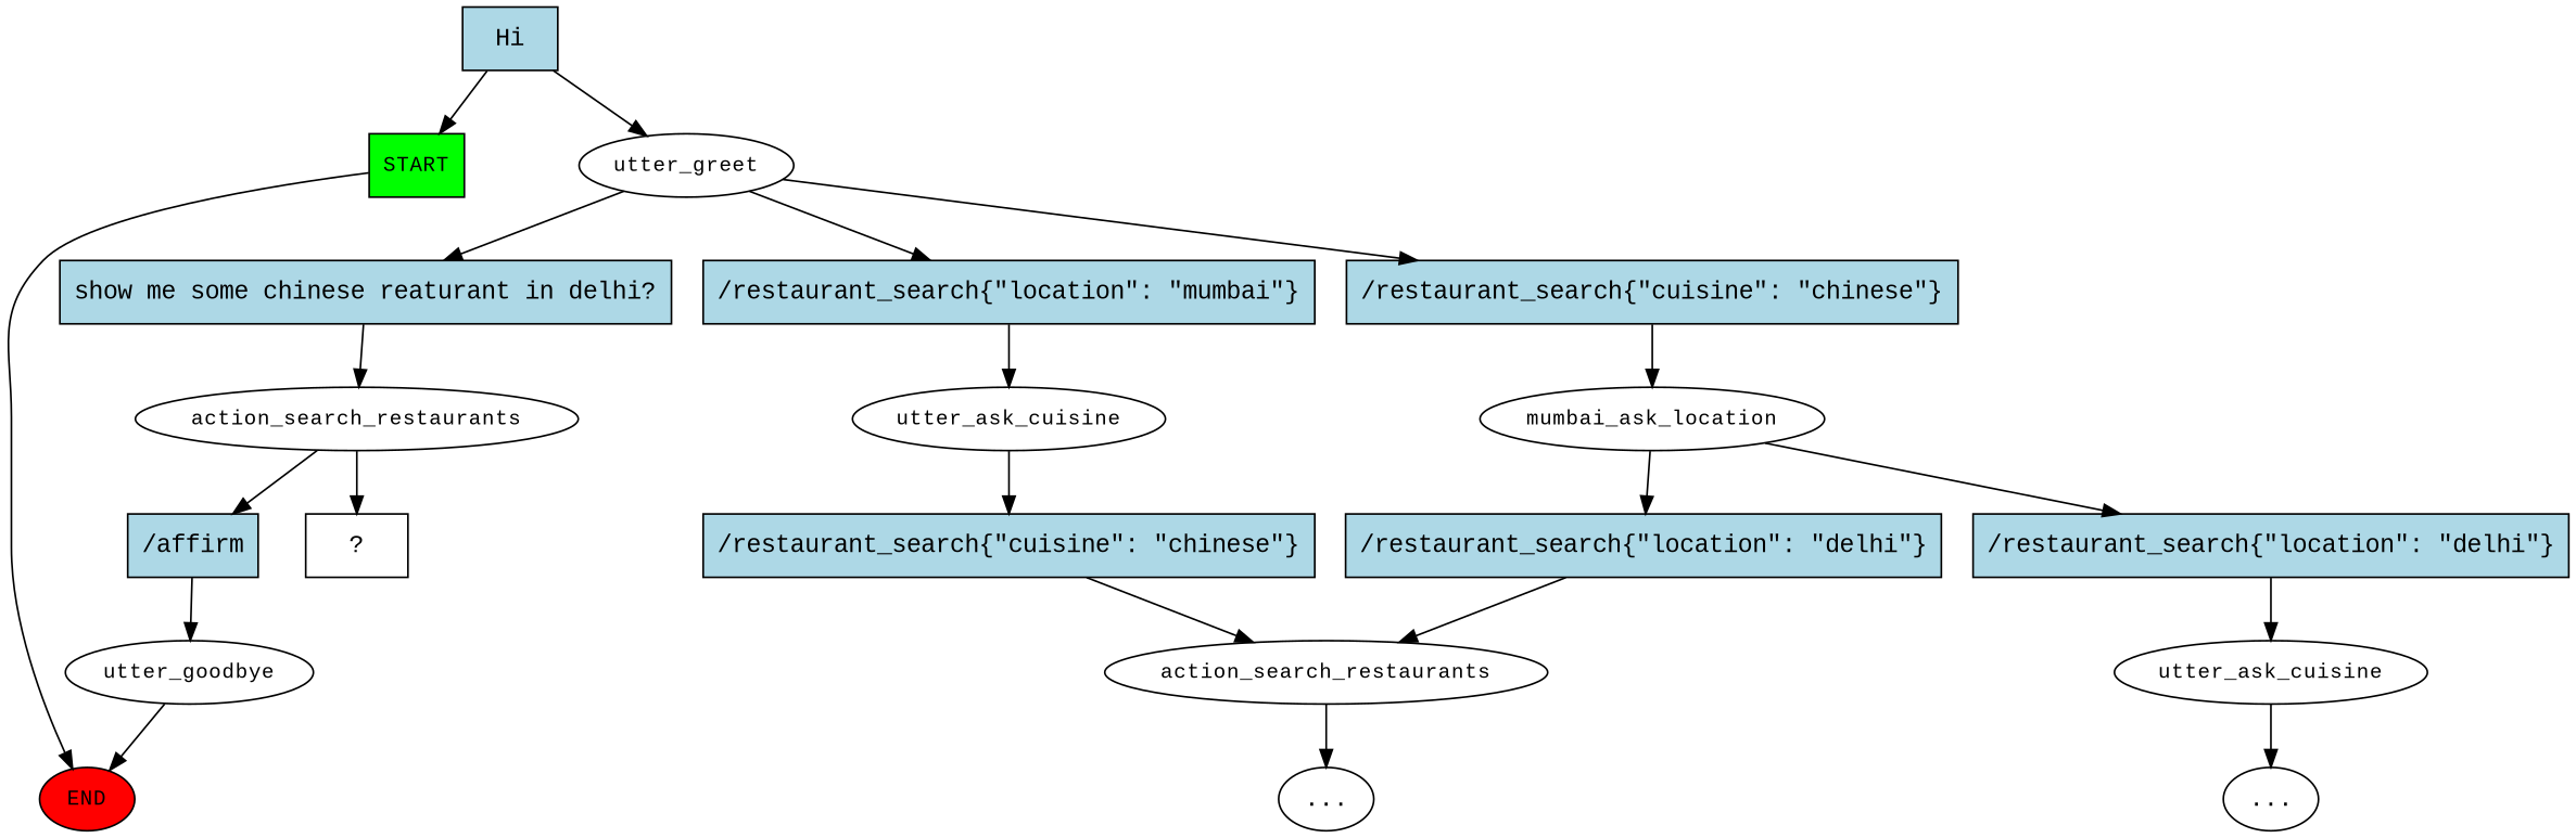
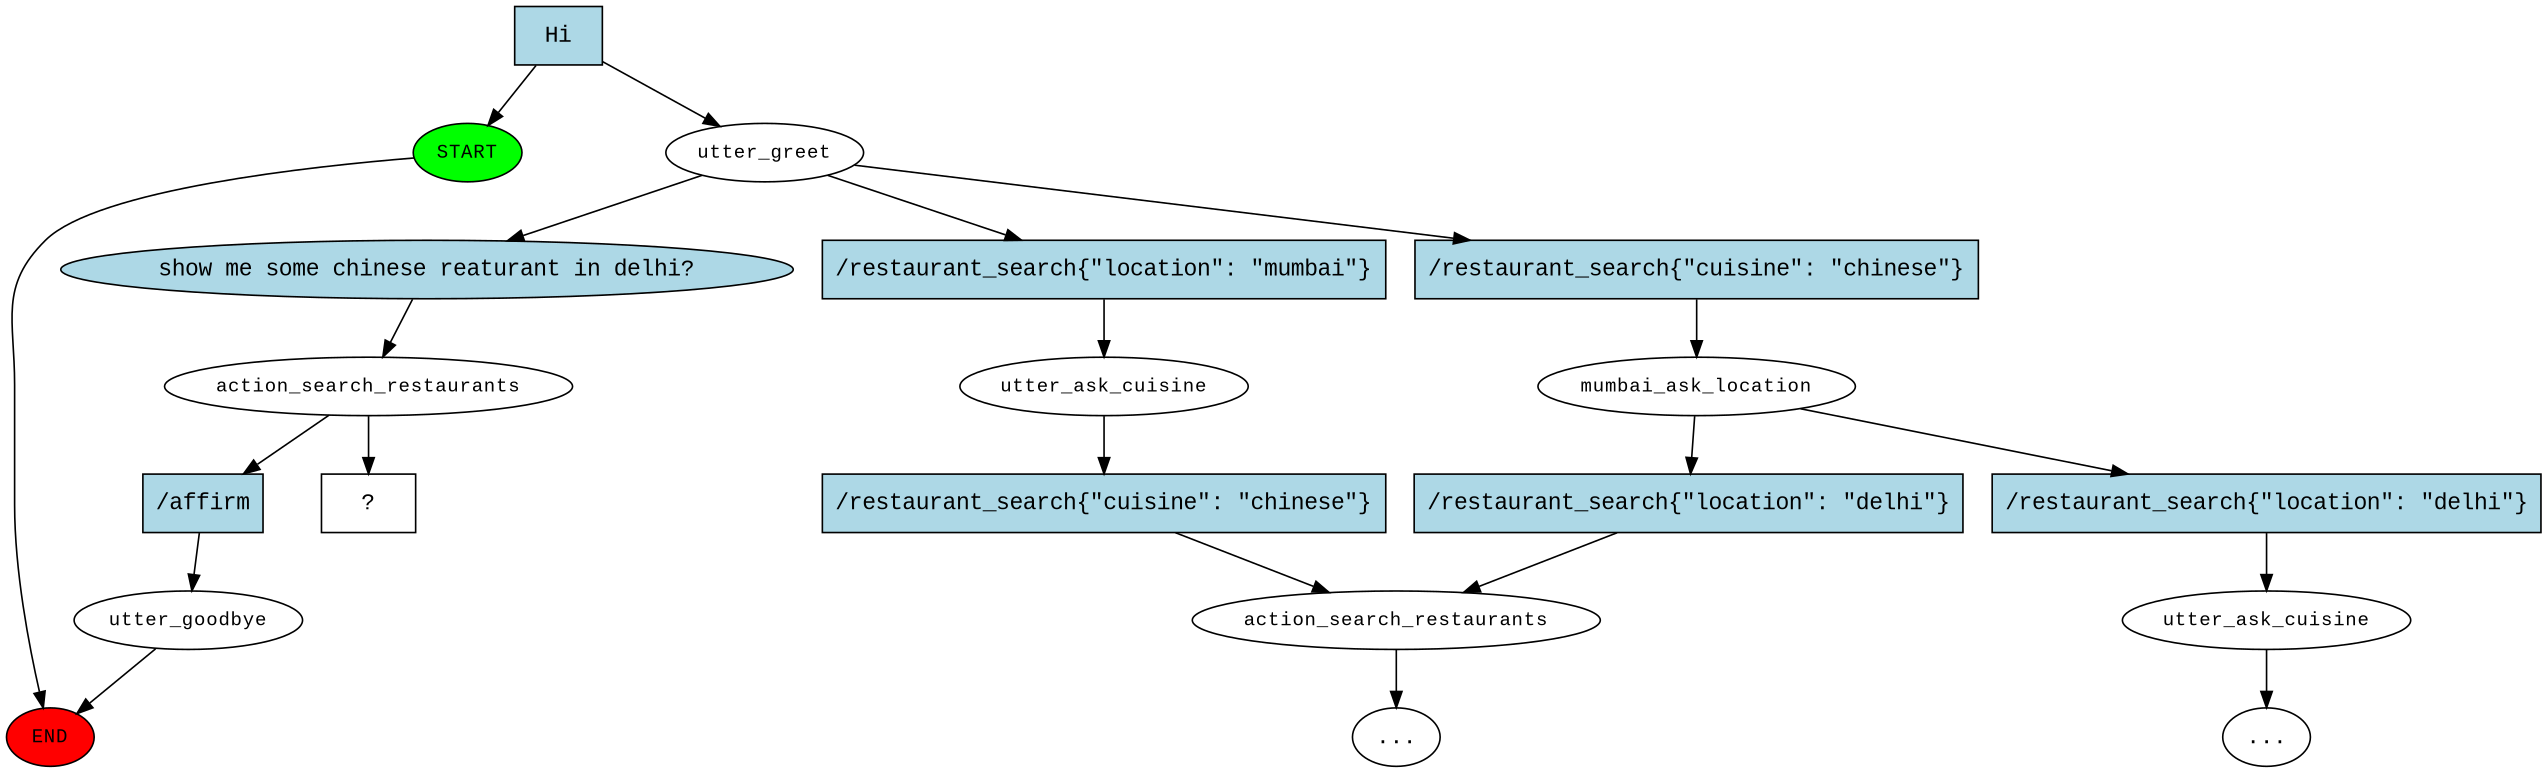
  digraph {
    fontname="Liberation Mono"
    node [fontname="Liberation Mono"]
    edge [fontname="Liberation Mono"]
-   n1 [fillcolor=green fontsize=12 label=START style=filled shape=box]
+   n1 [fillcolor=green fontsize=12 label=START style=filled]
    n2 [fillcolor=red fontsize=12 label=END style=filled]
    n3 [fillcolor=lightblue label=Hi shape=rect style=filled]
    n4 [fontsize=12 label=utter_greet]
    n5 [fillcolor=lightblue label="/restaurant_search{\"cuisine\": \"chinese\"}" shape=rect style=filled]
    n6 [fillcolor=lightblue label="/restaurant_search{\"location\": \"mumbai\"}" shape=rect style=filled]
-   n7 [fillcolor=lightblue label="show me some chinese reaturant in delhi?" shape=rect style=filled]
+   n7 [fillcolor=lightblue label="show me some chinese reaturant in delhi?" shape=ellipse style=filled]
    n8 [fontsize=12 label=mumbai_ask_location]
    n9 [fontsize=12 label=utter_ask_cuisine]
    n10 [fontsize=12 label=action_search_restaurants]
    n11 [fillcolor=lightblue label="/restaurant_search{\"location\": \"delhi\"}" shape=rect style=filled]
    n12 [fillcolor=lightblue label="/restaurant_search{\"location\": \"delhi\"}" shape=rect style=filled]
    n13 [fontsize=12 label=utter_ask_cuisine]
    n14 [fontsize=12 label=action_search_restaurants]
    n15 [label="..."]
    n16 [fillcolor=lightblue label="/restaurant_search{\"cuisine\": \"chinese\"}" shape=rect style=filled]
    n17 [label="..."]
    n18 [label="  ?  " shape=rect]
    n19 [fillcolor=lightblue label="/affirm" shape=rect style=filled]
    n20 [fontsize=12 label=utter_goodbye]
    n1 -> n2
    n3 -> n1
    n3 -> n4
    n4 -> n5
    n4 -> n6
    n4 -> n7
    n5 -> n8
    n6 -> n9
    n7 -> n10
    n8 -> n11
    n8 -> n12
    n9 -> n16
    n10 -> n18
    n10 -> n19
    n11 -> n13
    n12 -> n14
    n13 -> n15
    n14 -> n17
    n16 -> n14
    n19 -> n20
    n20 -> n2
  }
